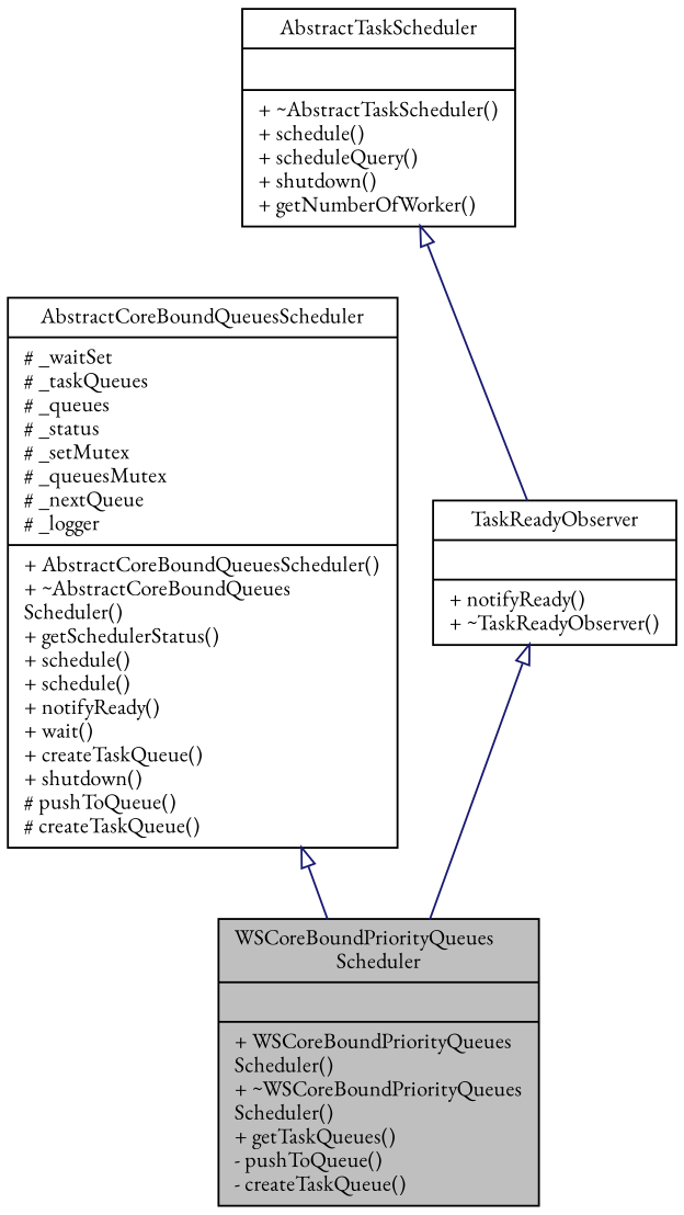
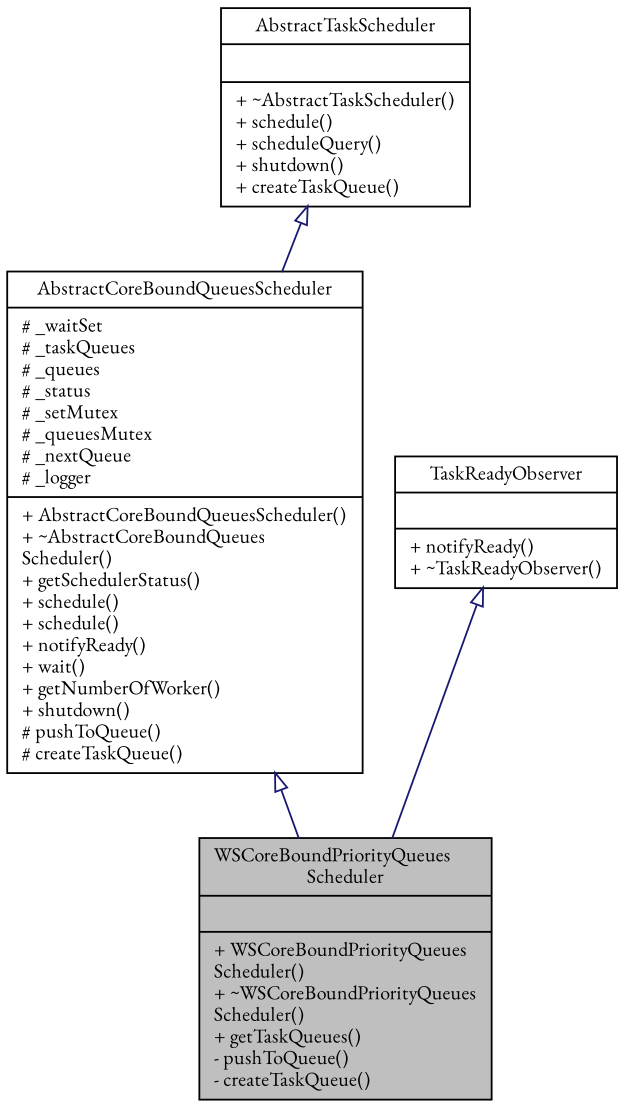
  digraph {
    fontname="EB Garamond"
    node [color=black fillcolor=white fontname="EB Garamond" fontsize=11 shape=record style=filled]
    edge [arrowtail=onormal color=midnightblue dir=back fontname="EB Garamond" fontsize=11 labelfontname=Helvetica labelfontsize=11 style=solid]
    n1 [fillcolor=grey75 fontcolor=black height=0.2 label="{WSCoreBoundPriorityQueues\lScheduler\n||+ WSCoreBoundPriorityQueues\lScheduler()\l+ ~WSCoreBoundPriorityQueues\lScheduler()\l+ getTaskQueues()\l- pushToQueue()\l- createTaskQueue()\l}" width=0.4]
-   n2 [height=0.2 label="{AbstractCoreBoundQueuesScheduler\n|# _waitSet\l# _taskQueues\l# _queues\l# _status\l# _setMutex\l# _queuesMutex\l# _nextQueue\l# _logger\l|+ AbstractCoreBoundQueuesScheduler()\l+ ~AbstractCoreBoundQueues\lScheduler()\l+ getSchedulerStatus()\l+ schedule()\l+ schedule()\l+ notifyReady()\l+ wait()\l+ createTaskQueue()\l+ shutdown()\l# pushToQueue()\l# createTaskQueue()\l}" width=0.4]
-   n3 [height=0.2 label="{AbstractTaskScheduler\n||+ ~AbstractTaskScheduler()\l+ schedule()\l+ scheduleQuery()\l+ shutdown()\l+ getNumberOfWorker()\l}" width=0.4]
+   n2 [height=0.2 label="{AbstractCoreBoundQueuesScheduler\n|# _waitSet\l# _taskQueues\l# _queues\l# _status\l# _setMutex\l# _queuesMutex\l# _nextQueue\l# _logger\l|+ AbstractCoreBoundQueuesScheduler()\l+ ~AbstractCoreBoundQueues\lScheduler()\l+ getSchedulerStatus()\l+ schedule()\l+ schedule()\l+ notifyReady()\l+ wait()\l+ getNumberOfWorker()\l+ shutdown()\l# pushToQueue()\l# createTaskQueue()\l}" width=0.4]
+   n3 [height=0.2 label="{AbstractTaskScheduler\n||+ ~AbstractTaskScheduler()\l+ schedule()\l+ scheduleQuery()\l+ shutdown()\l+ createTaskQueue()\l}" width=0.4]
    n4 [height=0.2 label="{TaskReadyObserver\n||+ notifyReady()\l+ ~TaskReadyObserver()\l}" width=0.4]
    n2 -> n1
-   n3 -> n4
+   n3 -> n2
    n4 -> n1
  }
